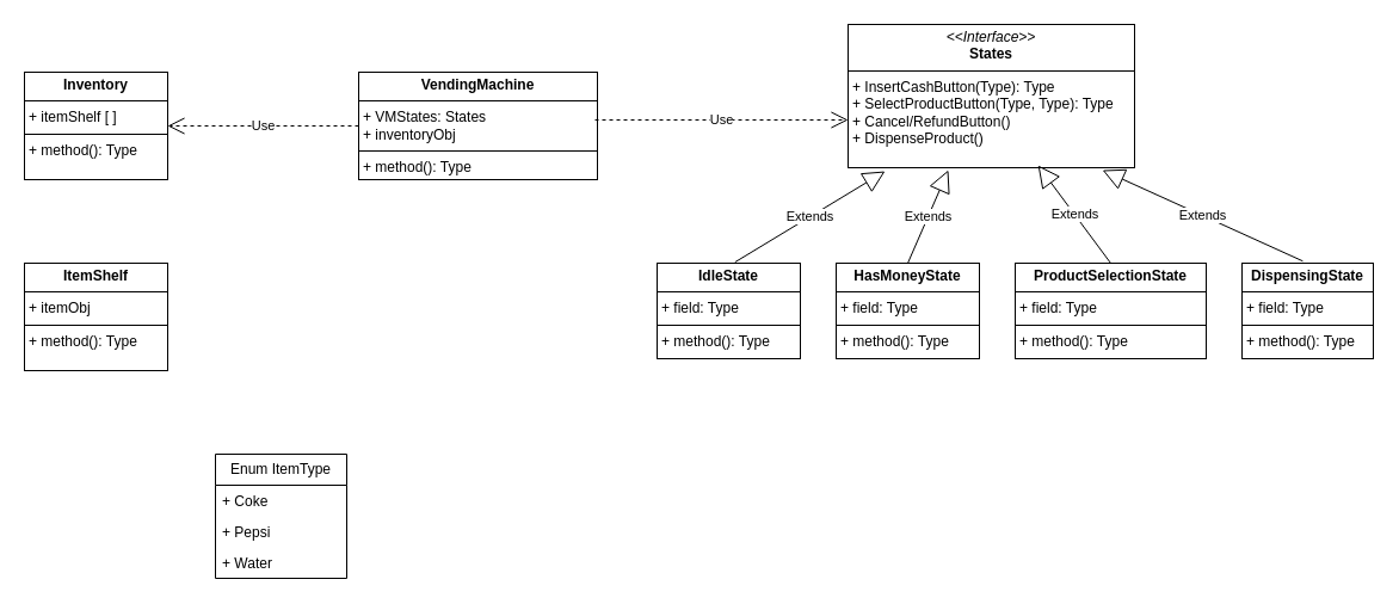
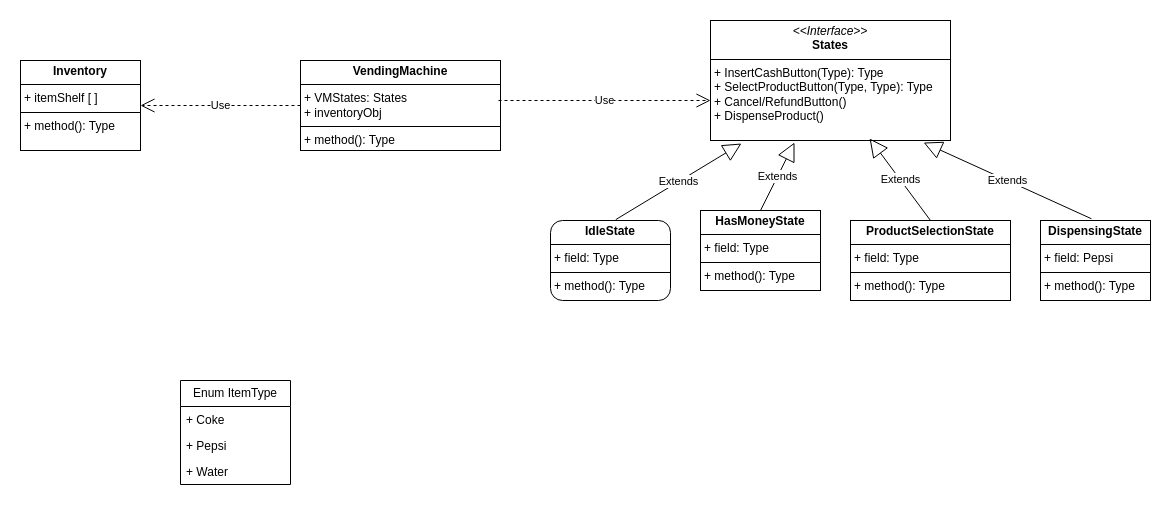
  <mxCell id="0" />
  <mxCell id="1" parent="0" />
  <mxCell id="2" value="" style="group" vertex="1" connectable="0" parent="1"><mxGeometry x="550" y="20" width="600" height="280" as="geometry" /></mxCell>
  <mxCell id="3" value="&lt;p style=&quot;margin:0px;margin-top:4px;text-align:center;&quot;&gt;&lt;i&gt;&amp;lt;&amp;lt;Interface&amp;gt;&amp;gt;&lt;/i&gt;&lt;br&gt;&lt;b&gt;States&lt;/b&gt;&lt;/p&gt;&lt;hr size=&quot;1&quot; style=&quot;border-style:solid;&quot;&gt;&lt;p style=&quot;margin:0px;margin-left:4px;&quot;&gt;&lt;/p&gt;&lt;p style=&quot;margin:0px;margin-left:4px;&quot;&gt;+ InsertCashButton(Type): Type&lt;br&gt;+ SelectProductButton(Type, Type): Type&lt;/p&gt;&lt;p style=&quot;margin:0px;margin-left:4px;&quot;&gt;+ Cancel/RefundButton()&lt;/p&gt;&lt;p style=&quot;margin:0px;margin-left:4px;&quot;&gt;+ DispenseProduct()&lt;/p&gt;" style="verticalAlign=top;align=left;overflow=fill;html=1;whiteSpace=wrap;" vertex="1" parent="2"><mxGeometry x="160" width="240" height="120" as="geometry" /></mxCell>
- <mxCell id="4" value="&lt;p style=&quot;margin:0px;margin-top:4px;text-align:center;&quot;&gt;&lt;b&gt;IdleState&lt;/b&gt;&lt;/p&gt;&lt;hr size=&quot;1&quot; style=&quot;border-style:solid;&quot;&gt;&lt;p style=&quot;margin:0px;margin-left:4px;&quot;&gt;+ field: Type&lt;/p&gt;&lt;hr size=&quot;1&quot; style=&quot;border-style:solid;&quot;&gt;&lt;p style=&quot;margin:0px;margin-left:4px;&quot;&gt;+ method(): Type&lt;/p&gt;" style="verticalAlign=top;align=left;overflow=fill;html=1;whiteSpace=wrap;" vertex="1" parent="2"><mxGeometry y="200" width="120" height="80" as="geometry" /></mxCell>
- <mxCell id="5" value="&lt;p style=&quot;margin:0px;margin-top:4px;text-align:center;&quot;&gt;&lt;b&gt;HasMoneyState&lt;/b&gt;&lt;/p&gt;&lt;hr size=&quot;1&quot; style=&quot;border-style:solid;&quot;&gt;&lt;p style=&quot;margin:0px;margin-left:4px;&quot;&gt;+ field: Type&lt;/p&gt;&lt;hr size=&quot;1&quot; style=&quot;border-style:solid;&quot;&gt;&lt;p style=&quot;margin:0px;margin-left:4px;&quot;&gt;+ method(): Type&lt;/p&gt;" style="verticalAlign=top;align=left;overflow=fill;html=1;whiteSpace=wrap;" vertex="1" parent="2"><mxGeometry x="150" y="200" width="120" height="80" as="geometry" /></mxCell>
+ <mxCell id="4" value="&lt;p style=&quot;margin:0px;margin-top:4px;text-align:center;&quot;&gt;&lt;b&gt;IdleState&lt;/b&gt;&lt;/p&gt;&lt;hr size=&quot;1&quot; style=&quot;border-style:solid;&quot;&gt;&lt;p style=&quot;margin:0px;margin-left:4px;&quot;&gt;+ field: Type&lt;/p&gt;&lt;hr size=&quot;1&quot; style=&quot;border-style:solid;&quot;&gt;&lt;p style=&quot;margin:0px;margin-left:4px;&quot;&gt;+ method(): Type&lt;/p&gt;" style="verticalAlign=top;align=left;overflow=fill;html=1;whiteSpace=wrap;rounded=1;" vertex="1" parent="2"><mxGeometry y="200" width="120" height="80" as="geometry" /></mxCell>
+ <mxCell id="5" value="&lt;p style=&quot;margin:0px;margin-top:4px;text-align:center;&quot;&gt;&lt;b&gt;HasMoneyState&lt;/b&gt;&lt;/p&gt;&lt;hr size=&quot;1&quot; style=&quot;border-style:solid;&quot;&gt;&lt;p style=&quot;margin:0px;margin-left:4px;&quot;&gt;+ field: Type&lt;/p&gt;&lt;hr size=&quot;1&quot; style=&quot;border-style:solid;&quot;&gt;&lt;p style=&quot;margin:0px;margin-left:4px;&quot;&gt;+ method(): Type&lt;/p&gt;" style="verticalAlign=top;align=left;overflow=fill;html=1;whiteSpace=wrap;" vertex="1" parent="2"><mxGeometry x="150" y="190" width="120" height="80" as="geometry" /></mxCell>
  <mxCell id="6" value="&lt;p style=&quot;margin:0px;margin-top:4px;text-align:center;&quot;&gt;&lt;b&gt;ProductSelectionState&lt;/b&gt;&lt;/p&gt;&lt;hr size=&quot;1&quot; style=&quot;border-style:solid;&quot;&gt;&lt;p style=&quot;margin:0px;margin-left:4px;&quot;&gt;+ field: Type&lt;/p&gt;&lt;hr size=&quot;1&quot; style=&quot;border-style:solid;&quot;&gt;&lt;p style=&quot;margin:0px;margin-left:4px;&quot;&gt;+ method(): Type&lt;/p&gt;" style="verticalAlign=top;align=left;overflow=fill;html=1;whiteSpace=wrap;" vertex="1" parent="2"><mxGeometry x="300" y="200" width="160" height="80" as="geometry" /></mxCell>
- <mxCell id="7" value="&lt;p style=&quot;margin:0px;margin-top:4px;text-align:center;&quot;&gt;&lt;b&gt;DispensingState&lt;/b&gt;&lt;/p&gt;&lt;hr size=&quot;1&quot; style=&quot;border-style:solid;&quot;&gt;&lt;p style=&quot;margin:0px;margin-left:4px;&quot;&gt;+ field: Type&lt;/p&gt;&lt;hr size=&quot;1&quot; style=&quot;border-style:solid;&quot;&gt;&lt;p style=&quot;margin:0px;margin-left:4px;&quot;&gt;+ method(): Type&lt;/p&gt;" style="verticalAlign=top;align=left;overflow=fill;html=1;whiteSpace=wrap;" vertex="1" parent="2"><mxGeometry x="490" y="200" width="110" height="80" as="geometry" /></mxCell>
+ <mxCell id="7" value="&lt;p style=&quot;margin:0px;margin-top:4px;text-align:center;&quot;&gt;&lt;b&gt;DispensingState&lt;/b&gt;&lt;/p&gt;&lt;hr size=&quot;1&quot; style=&quot;border-style:solid;&quot;&gt;&lt;p style=&quot;margin:0px;margin-left:4px;&quot;&gt;+ field: Pepsi&lt;/p&gt;&lt;hr size=&quot;1&quot; style=&quot;border-style:solid;&quot;&gt;&lt;p style=&quot;margin:0px;margin-left:4px;&quot;&gt;+ method(): Type&lt;/p&gt;" style="verticalAlign=top;align=left;overflow=fill;html=1;whiteSpace=wrap;" vertex="1" parent="2"><mxGeometry x="490" y="200" width="110" height="80" as="geometry" /></mxCell>
  <mxCell id="8" value="Extends" style="endArrow=block;endSize=16;endFill=0;html=1;rounded=0;exitX=0.544;exitY=-0.011;exitDx=0;exitDy=0;exitPerimeter=0;entryX=0.129;entryY=1.025;entryDx=0;entryDy=0;entryPerimeter=0;" edge="1" parent="2" source="4" target="3"><mxGeometry width="160" relative="1" as="geometry"><mxPoint x="-50" y="150" as="sourcePoint" /><mxPoint x="110" y="150" as="targetPoint" /></mxGeometry></mxCell>
  <mxCell id="9" value="Extends" style="endArrow=block;endSize=16;endFill=0;html=1;rounded=0;exitX=0.5;exitY=0;exitDx=0;exitDy=0;entryX=0.35;entryY=1.017;entryDx=0;entryDy=0;entryPerimeter=0;" edge="1" parent="2" source="5" target="3"><mxGeometry width="160" relative="1" as="geometry"><mxPoint x="200" y="320" as="sourcePoint" /><mxPoint x="360" y="320" as="targetPoint" /></mxGeometry></mxCell>
  <mxCell id="10" value="Extends" style="endArrow=block;endSize=16;endFill=0;html=1;rounded=0;exitX=0.5;exitY=0;exitDx=0;exitDy=0;entryX=0.663;entryY=0.983;entryDx=0;entryDy=0;entryPerimeter=0;" edge="1" parent="2" source="6" target="3"><mxGeometry width="160" relative="1" as="geometry"><mxPoint x="330" y="400" as="sourcePoint" /><mxPoint x="490" y="400" as="targetPoint" /></mxGeometry></mxCell>
  <mxCell id="11" value="Extends" style="endArrow=block;endSize=16;endFill=0;html=1;rounded=0;exitX=0.463;exitY=-0.022;exitDx=0;exitDy=0;exitPerimeter=0;entryX=0.888;entryY=1.017;entryDx=0;entryDy=0;entryPerimeter=0;" edge="1" parent="2" source="7" target="3"><mxGeometry width="160" relative="1" as="geometry"><mxPoint x="680" y="230" as="sourcePoint" /><mxPoint x="840" y="230" as="targetPoint" /></mxGeometry></mxCell>
  <mxCell id="12" value="&lt;p style=&quot;margin:0px;margin-top:4px;text-align:center;&quot;&gt;&lt;b&gt;VendingMachine&lt;/b&gt;&lt;/p&gt;&lt;hr size=&quot;1&quot; style=&quot;border-style:solid;&quot;&gt;&lt;p style=&quot;margin:0px;margin-left:4px;&quot;&gt;+ VMStates: States&lt;/p&gt;&lt;p style=&quot;margin:0px;margin-left:4px;&quot;&gt;+ inventoryObj&lt;/p&gt;&lt;hr size=&quot;1&quot; style=&quot;border-style:solid;&quot;&gt;&lt;p style=&quot;margin:0px;margin-left:4px;&quot;&gt;+ method(): Type&lt;/p&gt;" style="verticalAlign=top;align=left;overflow=fill;html=1;whiteSpace=wrap;" vertex="1" parent="1"><mxGeometry x="300" y="60" width="200" height="90" as="geometry" /></mxCell>
  <mxCell id="13" value="Use" style="endArrow=open;endSize=12;dashed=1;html=1;rounded=0;" edge="1" parent="1"><mxGeometry width="160" relative="1" as="geometry"><mxPoint x="498" y="100" as="sourcePoint" /><mxPoint x="710" y="100" as="targetPoint" /></mxGeometry></mxCell>
  <mxCell id="14" value="&lt;p style=&quot;margin:0px;margin-top:4px;text-align:center;&quot;&gt;&lt;b&gt;Inventory&lt;/b&gt;&lt;/p&gt;&lt;hr size=&quot;1&quot; style=&quot;border-style:solid;&quot;&gt;&lt;p style=&quot;margin:0px;margin-left:4px;&quot;&gt;+ itemShelf [ ]&lt;/p&gt;&lt;hr size=&quot;1&quot; style=&quot;border-style:solid;&quot;&gt;&lt;p style=&quot;margin:0px;margin-left:4px;&quot;&gt;+ method(): Type&lt;/p&gt;" style="verticalAlign=top;align=left;overflow=fill;html=1;whiteSpace=wrap;" vertex="1" parent="1"><mxGeometry x="20" y="60" width="120" height="90" as="geometry" /></mxCell>
  <mxCell id="15" value="Use" style="endArrow=open;endSize=12;dashed=1;html=1;rounded=0;exitX=0;exitY=0.5;exitDx=0;exitDy=0;entryX=1;entryY=0.5;entryDx=0;entryDy=0;" edge="1" parent="1" source="12" target="14"><mxGeometry width="160" relative="1" as="geometry"><mxPoint x="150" y="200" as="sourcePoint" /><mxPoint x="310" y="200" as="targetPoint" /></mxGeometry></mxCell>
- <mxCell id="16" value="&lt;p style=&quot;margin:0px;margin-top:4px;text-align:center;&quot;&gt;&lt;b&gt;ItemShelf&lt;/b&gt;&lt;/p&gt;&lt;hr size=&quot;1&quot; style=&quot;border-style:solid;&quot;&gt;&lt;p style=&quot;margin:0px;margin-left:4px;&quot;&gt;+ itemObj&lt;/p&gt;&lt;hr size=&quot;1&quot; style=&quot;border-style:solid;&quot;&gt;&lt;p style=&quot;margin:0px;margin-left:4px;&quot;&gt;+ method(): Type&lt;/p&gt;" style="verticalAlign=top;align=left;overflow=fill;html=1;whiteSpace=wrap;" vertex="1" parent="1"><mxGeometry x="20" y="220" width="120" height="90" as="geometry" /></mxCell>
  <mxCell id="17" value="Enum ItemType" style="swimlane;fontStyle=0;childLayout=stackLayout;horizontal=1;startSize=26;fillColor=none;horizontalStack=0;resizeParent=1;resizeParentMax=0;resizeLast=0;collapsible=1;marginBottom=0;whiteSpace=wrap;html=1;" vertex="1" parent="1"><mxGeometry x="180" y="380" width="110" height="104" as="geometry" /></mxCell>
  <mxCell id="18" value="+ Coke" style="text;strokeColor=none;fillColor=none;align=left;verticalAlign=top;spacingLeft=4;spacingRight=4;overflow=hidden;rotatable=0;points=[[0,0.5],[1,0.5]];portConstraint=eastwest;whiteSpace=wrap;html=1;" vertex="1" parent="17"><mxGeometry y="26" width="110" height="26" as="geometry" /></mxCell>
  <mxCell id="19" value="+ Pepsi" style="text;strokeColor=none;fillColor=none;align=left;verticalAlign=top;spacingLeft=4;spacingRight=4;overflow=hidden;rotatable=0;points=[[0,0.5],[1,0.5]];portConstraint=eastwest;whiteSpace=wrap;html=1;" vertex="1" parent="17"><mxGeometry y="52" width="110" height="26" as="geometry" /></mxCell>
  <mxCell id="20" value="+ Water" style="text;strokeColor=none;fillColor=none;align=left;verticalAlign=top;spacingLeft=4;spacingRight=4;overflow=hidden;rotatable=0;points=[[0,0.5],[1,0.5]];portConstraint=eastwest;whiteSpace=wrap;html=1;" vertex="1" parent="17"><mxGeometry y="78" width="110" height="26" as="geometry" /></mxCell>
